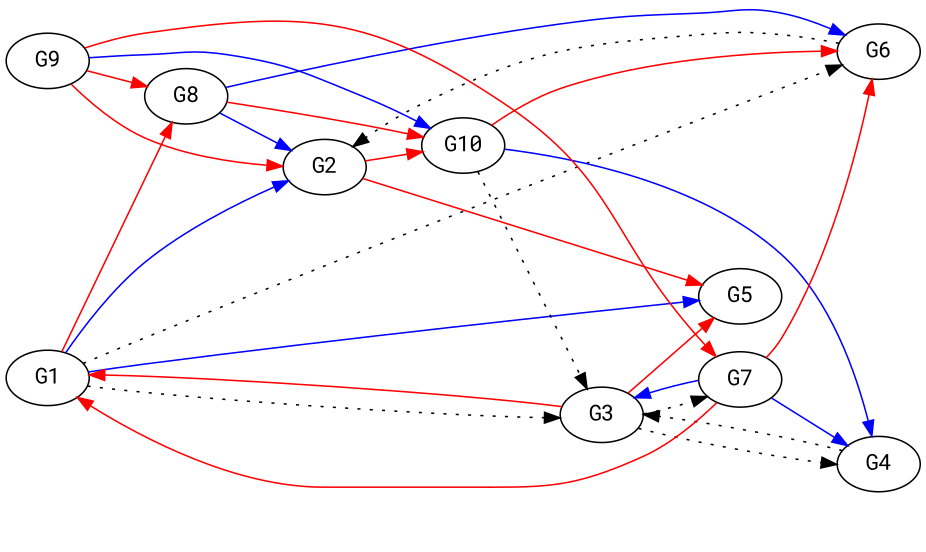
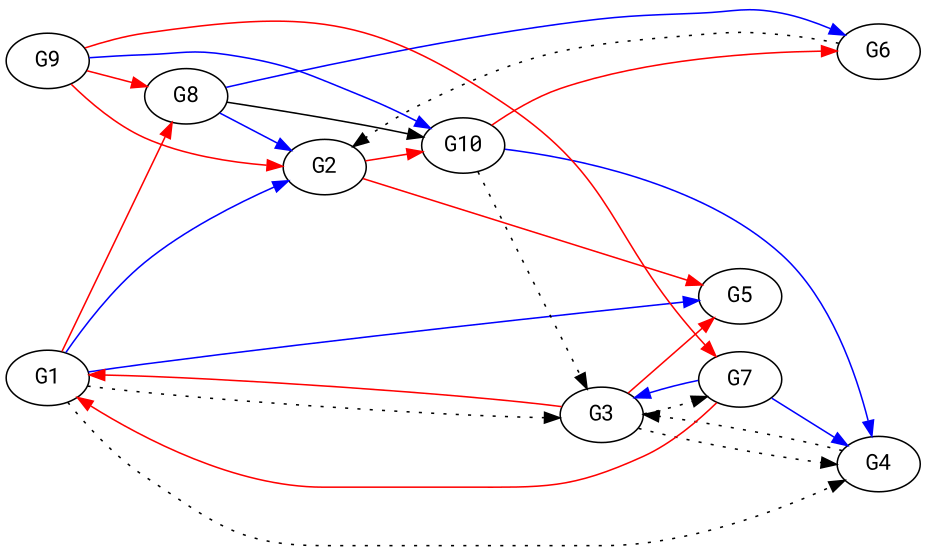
  digraph {
    fontname="Roboto Mono"
    rankdir=LR
    node [fontname="Roboto Mono"]
    edge [color=red fontname="Roboto Mono"]
    n1 [label=G1]
    n2 [label=G2]
    n3 [label=G3]
    n4 [label=G4]
    n5 [label=G5]
    n6 [label=G8]
    n7 [label=G10]
    n8 [label=G7]
    n9 [label=G6]
    n10 [label=G9]
    n1 -> n2 [color=blue]
    n1 -> n3 [style=dotted color=""]
-   n1 -> n9 [style=dotted color=""]
+   n1 -> n4 [style=dotted color=""]
    n1 -> n5 [color=blue]
    n1 -> n6
    n2 -> n5
    n2 -> n7
    n3 -> n1
    n3 -> n4 [style=dotted color=""]
    n3 -> n5
    n3 -> n8 [style=dotted color=""]
    n4 -> n3 [style=dotted color=""]
    n6 -> n2 [color=blue]
-   n6 -> n7
+   n6 -> n7 [color=black]
    n6 -> n9 [color=blue]
    n7 -> n3 [style=dotted color=""]
    n7 -> n4 [color=blue]
    n7 -> n9
    n8 -> n1
    n8 -> n3 [color=blue]
    n8 -> n4 [color=blue]
-   n8 -> n9
    n9 -> n2 [style=dotted color=""]
    n10 -> n2
    n10 -> n6
    n10 -> n7 [color=blue]
    n10 -> n8
  }
